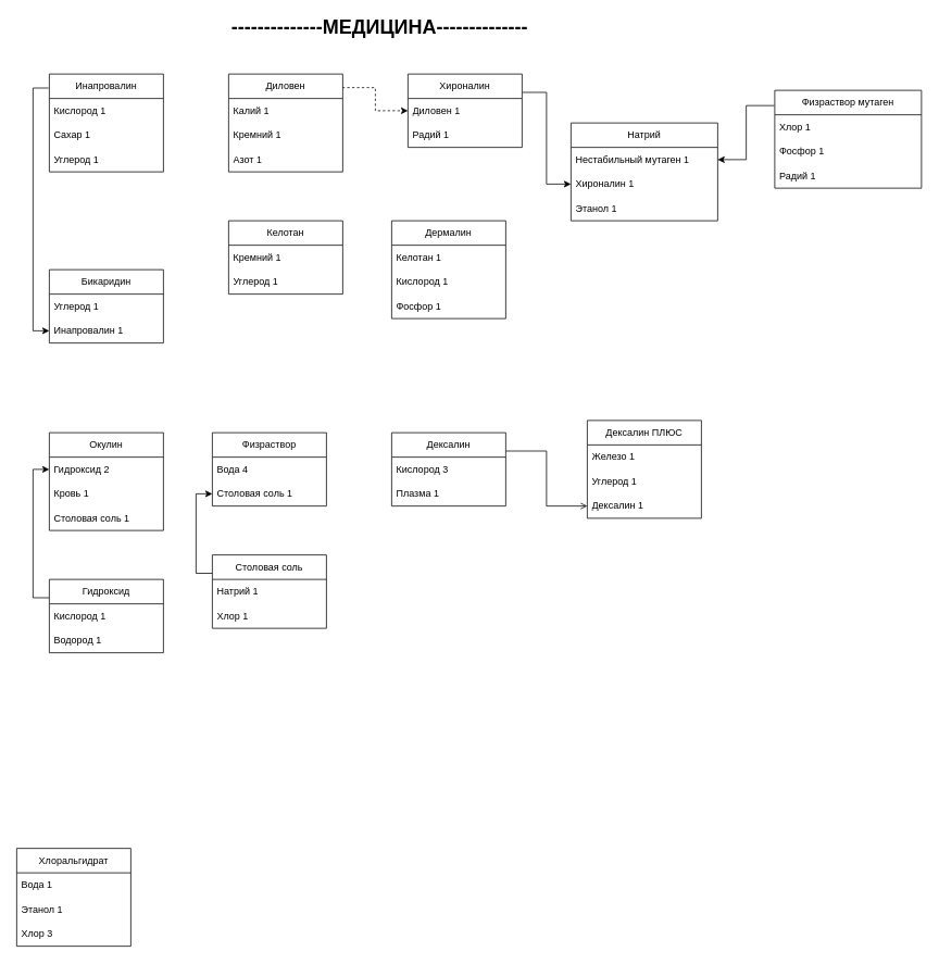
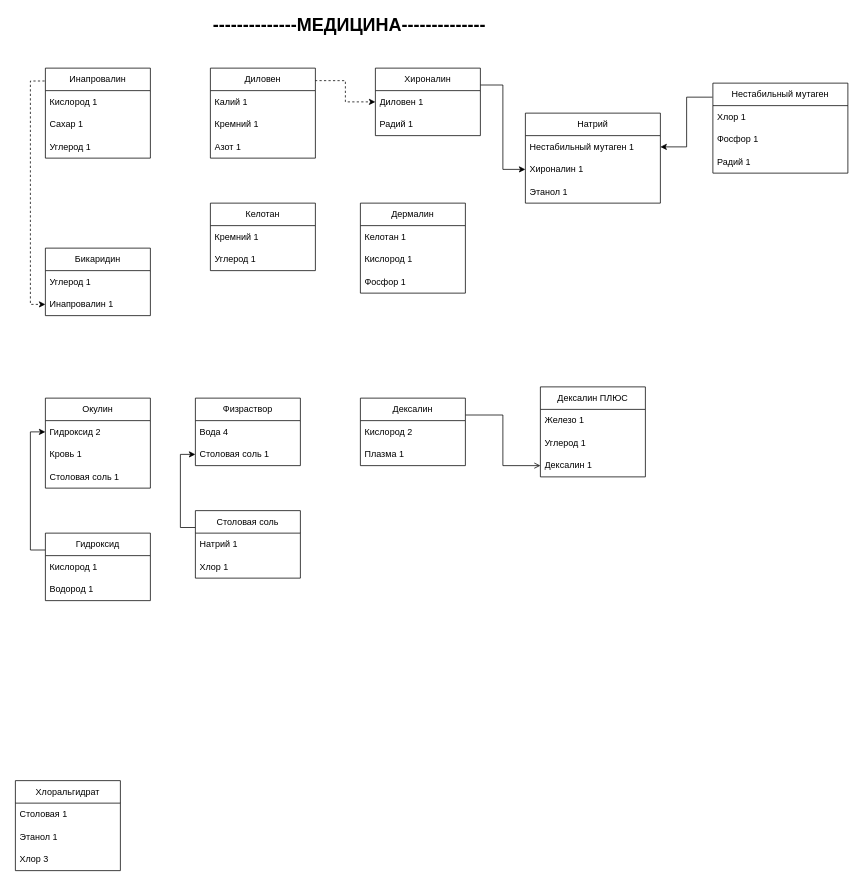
  <mxCell id="0" />
  <mxCell id="1" parent="0" />
  <mxCell id="2" value="Бикаридин" style="swimlane;fontStyle=0;childLayout=stackLayout;horizontal=1;startSize=30;horizontalStack=0;resizeParent=1;resizeParentMax=0;resizeLast=0;collapsible=1;marginBottom=0;whiteSpace=wrap;html=1;" parent="1" vertex="1"><mxGeometry x="60" y="330" width="140" height="90" as="geometry" /></mxCell>
  <mxCell id="3" value="Углерод 1" style="text;strokeColor=none;fillColor=none;align=left;verticalAlign=middle;spacingLeft=4;spacingRight=4;overflow=hidden;points=[[0,0.5],[1,0.5]];portConstraint=eastwest;rotatable=0;whiteSpace=wrap;html=1;" parent="2" vertex="1"><mxGeometry y="30" width="140" height="30" as="geometry" /></mxCell>
  <mxCell id="4" value="Инапровалин 1" style="text;strokeColor=none;fillColor=none;align=left;verticalAlign=middle;spacingLeft=4;spacingRight=4;overflow=hidden;points=[[0,0.5],[1,0.5]];portConstraint=eastwest;rotatable=0;whiteSpace=wrap;html=1;" parent="2" vertex="1"><mxGeometry y="60" width="140" height="30" as="geometry" /></mxCell>
- <mxCell id="5" style="edgeStyle=orthogonalEdgeStyle;rounded=0;orthogonalLoop=1;jettySize=auto;html=1;exitX=-0.007;exitY=0.143;exitDx=0;exitDy=0;entryX=0;entryY=0.5;entryDx=0;entryDy=0;exitPerimeter=0;" parent="1" source="6" target="4" edge="1"><mxGeometry relative="1" as="geometry" /></mxCell>
+ <mxCell id="5" style="edgeStyle=orthogonalEdgeStyle;rounded=0;orthogonalLoop=1;jettySize=auto;html=1;exitX=-0.007;exitY=0.143;exitDx=0;exitDy=0;entryX=0;entryY=0.5;entryDx=0;entryDy=0;exitPerimeter=0;dashed=1;" parent="1" source="6" target="4" edge="1"><mxGeometry relative="1" as="geometry" /></mxCell>
  <mxCell id="6" value="Инапровалин" style="swimlane;fontStyle=0;childLayout=stackLayout;horizontal=1;startSize=30;horizontalStack=0;resizeParent=1;resizeParentMax=0;resizeLast=0;collapsible=1;marginBottom=0;whiteSpace=wrap;html=1;" parent="1" vertex="1"><mxGeometry x="60" y="90" width="140" height="120" as="geometry" /></mxCell>
  <mxCell id="7" value="Кислород 1" style="text;strokeColor=none;fillColor=none;align=left;verticalAlign=middle;spacingLeft=4;spacingRight=4;overflow=hidden;points=[[0,0.5],[1,0.5]];portConstraint=eastwest;rotatable=0;whiteSpace=wrap;html=1;" parent="6" vertex="1"><mxGeometry y="30" width="140" height="30" as="geometry" /></mxCell>
  <mxCell id="8" value="Сахар 1" style="text;strokeColor=none;fillColor=none;align=left;verticalAlign=middle;spacingLeft=4;spacingRight=4;overflow=hidden;points=[[0,0.5],[1,0.5]];portConstraint=eastwest;rotatable=0;whiteSpace=wrap;html=1;" parent="6" vertex="1"><mxGeometry y="60" width="140" height="30" as="geometry" /></mxCell>
  <mxCell id="9" value="Углерод 1" style="text;strokeColor=none;fillColor=none;align=left;verticalAlign=middle;spacingLeft=4;spacingRight=4;overflow=hidden;points=[[0,0.5],[1,0.5]];portConstraint=eastwest;rotatable=0;whiteSpace=wrap;html=1;" parent="6" vertex="1"><mxGeometry y="90" width="140" height="30" as="geometry" /></mxCell>
  <mxCell id="10" value="Окулин" style="swimlane;fontStyle=0;childLayout=stackLayout;horizontal=1;startSize=30;horizontalStack=0;resizeParent=1;resizeParentMax=0;resizeLast=0;collapsible=1;marginBottom=0;whiteSpace=wrap;html=1;" parent="1" vertex="1"><mxGeometry x="60" y="530" width="140" height="120" as="geometry" /></mxCell>
  <mxCell id="11" value="Гидроксид 2" style="text;strokeColor=none;fillColor=none;align=left;verticalAlign=middle;spacingLeft=4;spacingRight=4;overflow=hidden;points=[[0,0.5],[1,0.5]];portConstraint=eastwest;rotatable=0;whiteSpace=wrap;html=1;" parent="10" vertex="1"><mxGeometry y="30" width="140" height="30" as="geometry" /></mxCell>
  <mxCell id="12" value="Кровь 1" style="text;strokeColor=none;fillColor=none;align=left;verticalAlign=middle;spacingLeft=4;spacingRight=4;overflow=hidden;points=[[0,0.5],[1,0.5]];portConstraint=eastwest;rotatable=0;whiteSpace=wrap;html=1;" parent="10" vertex="1"><mxGeometry y="60" width="140" height="30" as="geometry" /></mxCell>
  <mxCell id="13" value="Столовая соль 1" style="text;strokeColor=none;fillColor=none;align=left;verticalAlign=middle;spacingLeft=4;spacingRight=4;overflow=hidden;points=[[0,0.5],[1,0.5]];portConstraint=eastwest;rotatable=0;whiteSpace=wrap;html=1;" parent="10" vertex="1"><mxGeometry y="90" width="140" height="30" as="geometry" /></mxCell>
  <mxCell id="14" style="edgeStyle=orthogonalEdgeStyle;rounded=0;orthogonalLoop=1;jettySize=auto;html=1;exitX=0;exitY=0.25;exitDx=0;exitDy=0;entryX=0;entryY=0.5;entryDx=0;entryDy=0;" parent="1" source="15" target="11" edge="1"><mxGeometry relative="1" as="geometry" /></mxCell>
  <mxCell id="15" value="Гидроксид" style="swimlane;fontStyle=0;childLayout=stackLayout;horizontal=1;startSize=30;horizontalStack=0;resizeParent=1;resizeParentMax=0;resizeLast=0;collapsible=1;marginBottom=0;whiteSpace=wrap;html=1;" parent="1" vertex="1"><mxGeometry x="60" y="710" width="140" height="90" as="geometry" /></mxCell>
  <mxCell id="16" value="Кислород 1" style="text;strokeColor=none;fillColor=none;align=left;verticalAlign=middle;spacingLeft=4;spacingRight=4;overflow=hidden;points=[[0,0.5],[1,0.5]];portConstraint=eastwest;rotatable=0;whiteSpace=wrap;html=1;" parent="15" vertex="1"><mxGeometry y="30" width="140" height="30" as="geometry" /></mxCell>
  <mxCell id="17" value="Водород 1" style="text;strokeColor=none;fillColor=none;align=left;verticalAlign=middle;spacingLeft=4;spacingRight=4;overflow=hidden;points=[[0,0.5],[1,0.5]];portConstraint=eastwest;rotatable=0;whiteSpace=wrap;html=1;" parent="15" vertex="1"><mxGeometry y="60" width="140" height="30" as="geometry" /></mxCell>
  <mxCell id="18" style="edgeStyle=orthogonalEdgeStyle;rounded=0;orthogonalLoop=1;jettySize=auto;html=1;exitX=0.996;exitY=0.139;exitDx=0;exitDy=0;entryX=0;entryY=0.5;entryDx=0;entryDy=0;exitPerimeter=0;dashed=1;" parent="1" source="19" target="25" edge="1"><mxGeometry relative="1" as="geometry" /></mxCell>
  <mxCell id="19" value="Диловен" style="swimlane;fontStyle=0;childLayout=stackLayout;horizontal=1;startSize=30;horizontalStack=0;resizeParent=1;resizeParentMax=0;resizeLast=0;collapsible=1;marginBottom=0;whiteSpace=wrap;html=1;" parent="1" vertex="1"><mxGeometry x="280" y="90" width="140" height="120" as="geometry" /></mxCell>
  <mxCell id="20" value="Калий 1" style="text;strokeColor=none;fillColor=none;align=left;verticalAlign=middle;spacingLeft=4;spacingRight=4;overflow=hidden;points=[[0,0.5],[1,0.5]];portConstraint=eastwest;rotatable=0;whiteSpace=wrap;html=1;" parent="19" vertex="1"><mxGeometry y="30" width="140" height="30" as="geometry" /></mxCell>
  <mxCell id="21" value="Кремний 1" style="text;strokeColor=none;fillColor=none;align=left;verticalAlign=middle;spacingLeft=4;spacingRight=4;overflow=hidden;points=[[0,0.5],[1,0.5]];portConstraint=eastwest;rotatable=0;whiteSpace=wrap;html=1;" parent="19" vertex="1"><mxGeometry y="60" width="140" height="30" as="geometry" /></mxCell>
  <mxCell id="22" value="Азот 1" style="text;strokeColor=none;fillColor=none;align=left;verticalAlign=middle;spacingLeft=4;spacingRight=4;overflow=hidden;points=[[0,0.5],[1,0.5]];portConstraint=eastwest;rotatable=0;whiteSpace=wrap;html=1;" parent="19" vertex="1"><mxGeometry y="90" width="140" height="30" as="geometry" /></mxCell>
  <mxCell id="23" style="edgeStyle=orthogonalEdgeStyle;rounded=0;orthogonalLoop=1;jettySize=auto;html=1;exitX=1;exitY=0.25;exitDx=0;exitDy=0;entryX=0;entryY=0.5;entryDx=0;entryDy=0;" parent="1" source="24" target="43" edge="1"><mxGeometry relative="1" as="geometry" /></mxCell>
  <mxCell id="24" value="Хироналин" style="swimlane;fontStyle=0;childLayout=stackLayout;horizontal=1;startSize=30;horizontalStack=0;resizeParent=1;resizeParentMax=0;resizeLast=0;collapsible=1;marginBottom=0;whiteSpace=wrap;html=1;" parent="1" vertex="1"><mxGeometry x="500" y="90" width="140" height="90" as="geometry" /></mxCell>
  <mxCell id="25" value="Диловен 1" style="text;strokeColor=none;fillColor=none;align=left;verticalAlign=middle;spacingLeft=4;spacingRight=4;overflow=hidden;points=[[0,0.5],[1,0.5]];portConstraint=eastwest;rotatable=0;whiteSpace=wrap;html=1;" parent="24" vertex="1"><mxGeometry y="30" width="140" height="30" as="geometry" /></mxCell>
  <mxCell id="26" value="Радий 1" style="text;strokeColor=none;fillColor=none;align=left;verticalAlign=middle;spacingLeft=4;spacingRight=4;overflow=hidden;points=[[0,0.5],[1,0.5]];portConstraint=eastwest;rotatable=0;whiteSpace=wrap;html=1;" parent="24" vertex="1"><mxGeometry y="60" width="140" height="30" as="geometry" /></mxCell>
  <mxCell id="27" value="Физраствор" style="swimlane;fontStyle=0;childLayout=stackLayout;horizontal=1;startSize=30;horizontalStack=0;resizeParent=1;resizeParentMax=0;resizeLast=0;collapsible=1;marginBottom=0;whiteSpace=wrap;html=1;" parent="1" vertex="1"><mxGeometry x="260" y="530" width="140" height="90" as="geometry" /></mxCell>
  <mxCell id="28" value="Вода 4" style="text;strokeColor=none;fillColor=none;align=left;verticalAlign=middle;spacingLeft=4;spacingRight=4;overflow=hidden;points=[[0,0.5],[1,0.5]];portConstraint=eastwest;rotatable=0;whiteSpace=wrap;html=1;" parent="27" vertex="1"><mxGeometry y="30" width="140" height="30" as="geometry" /></mxCell>
  <mxCell id="29" value="Столовая соль 1" style="text;strokeColor=none;fillColor=none;align=left;verticalAlign=middle;spacingLeft=4;spacingRight=4;overflow=hidden;points=[[0,0.5],[1,0.5]];portConstraint=eastwest;rotatable=0;whiteSpace=wrap;html=1;" parent="27" vertex="1"><mxGeometry y="60" width="140" height="30" as="geometry" /></mxCell>
  <mxCell id="30" style="edgeStyle=orthogonalEdgeStyle;rounded=0;orthogonalLoop=1;jettySize=auto;html=1;exitX=0;exitY=0.25;exitDx=0;exitDy=0;entryX=0;entryY=0.5;entryDx=0;entryDy=0;" parent="1" source="31" target="29" edge="1"><mxGeometry relative="1" as="geometry" /></mxCell>
  <mxCell id="31" value="&lt;span style=&quot;text-align: left;&quot;&gt;Столовая соль&lt;/span&gt;" style="swimlane;fontStyle=0;childLayout=stackLayout;horizontal=1;startSize=30;horizontalStack=0;resizeParent=1;resizeParentMax=0;resizeLast=0;collapsible=1;marginBottom=0;whiteSpace=wrap;html=1;" parent="1" vertex="1"><mxGeometry x="260" y="680" width="140" height="90" as="geometry" /></mxCell>
  <mxCell id="32" value="Натрий 1" style="text;strokeColor=none;fillColor=none;align=left;verticalAlign=middle;spacingLeft=4;spacingRight=4;overflow=hidden;points=[[0,0.5],[1,0.5]];portConstraint=eastwest;rotatable=0;whiteSpace=wrap;html=1;" parent="31" vertex="1"><mxGeometry y="30" width="140" height="30" as="geometry" /></mxCell>
  <mxCell id="33" value="Хлор 1" style="text;strokeColor=none;fillColor=none;align=left;verticalAlign=middle;spacingLeft=4;spacingRight=4;overflow=hidden;points=[[0,0.5],[1,0.5]];portConstraint=eastwest;rotatable=0;whiteSpace=wrap;html=1;" parent="31" vertex="1"><mxGeometry y="60" width="140" height="30" as="geometry" /></mxCell>
  <mxCell id="34" value="Келотан" style="swimlane;fontStyle=0;childLayout=stackLayout;horizontal=1;startSize=30;horizontalStack=0;resizeParent=1;resizeParentMax=0;resizeLast=0;collapsible=1;marginBottom=0;whiteSpace=wrap;html=1;" parent="1" vertex="1"><mxGeometry x="280" y="270" width="140" height="90" as="geometry" /></mxCell>
  <mxCell id="35" value="Кремний 1" style="text;strokeColor=none;fillColor=none;align=left;verticalAlign=middle;spacingLeft=4;spacingRight=4;overflow=hidden;points=[[0,0.5],[1,0.5]];portConstraint=eastwest;rotatable=0;whiteSpace=wrap;html=1;" parent="34" vertex="1"><mxGeometry y="30" width="140" height="30" as="geometry" /></mxCell>
  <mxCell id="36" value="Углерод 1" style="text;strokeColor=none;fillColor=none;align=left;verticalAlign=middle;spacingLeft=4;spacingRight=4;overflow=hidden;points=[[0,0.5],[1,0.5]];portConstraint=eastwest;rotatable=0;whiteSpace=wrap;html=1;" parent="34" vertex="1"><mxGeometry y="60" width="140" height="30" as="geometry" /></mxCell>
  <mxCell id="37" value="Дермалин" style="swimlane;fontStyle=0;childLayout=stackLayout;horizontal=1;startSize=30;horizontalStack=0;resizeParent=1;resizeParentMax=0;resizeLast=0;collapsible=1;marginBottom=0;whiteSpace=wrap;html=1;" parent="1" vertex="1"><mxGeometry x="480" y="270" width="140" height="120" as="geometry"><mxRectangle x="540" y="290" width="100" height="30" as="alternateBounds" /></mxGeometry></mxCell>
  <mxCell id="38" value="Келотан 1" style="text;strokeColor=none;fillColor=none;align=left;verticalAlign=middle;spacingLeft=4;spacingRight=4;overflow=hidden;points=[[0,0.5],[1,0.5]];portConstraint=eastwest;rotatable=0;whiteSpace=wrap;html=1;" parent="37" vertex="1"><mxGeometry y="30" width="140" height="30" as="geometry" /></mxCell>
  <mxCell id="39" value="Кислород 1" style="text;strokeColor=none;fillColor=none;align=left;verticalAlign=middle;spacingLeft=4;spacingRight=4;overflow=hidden;points=[[0,0.5],[1,0.5]];portConstraint=eastwest;rotatable=0;whiteSpace=wrap;html=1;" parent="37" vertex="1"><mxGeometry y="60" width="140" height="30" as="geometry" /></mxCell>
  <mxCell id="40" value="Фосфор 1" style="text;strokeColor=none;fillColor=none;align=left;verticalAlign=middle;spacingLeft=4;spacingRight=4;overflow=hidden;points=[[0,0.5],[1,0.5]];portConstraint=eastwest;rotatable=0;whiteSpace=wrap;html=1;" parent="37" vertex="1"><mxGeometry y="90" width="140" height="30" as="geometry" /></mxCell>
  <mxCell id="41" value="Натрий" style="swimlane;fontStyle=0;childLayout=stackLayout;horizontal=1;startSize=30;horizontalStack=0;resizeParent=1;resizeParentMax=0;resizeLast=0;collapsible=1;marginBottom=0;whiteSpace=wrap;html=1;" parent="1" vertex="1"><mxGeometry x="700" y="150" width="180" height="120" as="geometry" /></mxCell>
  <mxCell id="42" value="Нестабильный мутаген 1" style="text;strokeColor=none;fillColor=none;align=left;verticalAlign=middle;spacingLeft=4;spacingRight=4;overflow=hidden;points=[[0,0.5],[1,0.5]];portConstraint=eastwest;rotatable=0;whiteSpace=wrap;html=1;" parent="41" vertex="1"><mxGeometry y="30" width="180" height="30" as="geometry" /></mxCell>
  <mxCell id="43" value="Хироналин 1" style="text;strokeColor=none;fillColor=none;align=left;verticalAlign=middle;spacingLeft=4;spacingRight=4;overflow=hidden;points=[[0,0.5],[1,0.5]];portConstraint=eastwest;rotatable=0;whiteSpace=wrap;html=1;" parent="41" vertex="1"><mxGeometry y="60" width="180" height="30" as="geometry" /></mxCell>
  <mxCell id="44" value="Этанол 1" style="text;strokeColor=none;fillColor=none;align=left;verticalAlign=middle;spacingLeft=4;spacingRight=4;overflow=hidden;points=[[0,0.5],[1,0.5]];portConstraint=eastwest;rotatable=0;whiteSpace=wrap;html=1;" parent="41" vertex="1"><mxGeometry y="90" width="180" height="30" as="geometry" /></mxCell>
  <mxCell id="45" style="edgeStyle=orthogonalEdgeStyle;rounded=0;orthogonalLoop=1;jettySize=auto;html=1;exitX=-0.003;exitY=0.156;exitDx=0;exitDy=0;entryX=1;entryY=0.5;entryDx=0;entryDy=0;exitPerimeter=0;" parent="1" source="46" target="42" edge="1"><mxGeometry relative="1" as="geometry" /></mxCell>
- <mxCell id="46" value="Физраствор мутаген" style="swimlane;fontStyle=0;childLayout=stackLayout;horizontal=1;startSize=30;horizontalStack=0;resizeParent=1;resizeParentMax=0;resizeLast=0;collapsible=1;marginBottom=0;whiteSpace=wrap;html=1;" parent="1" vertex="1"><mxGeometry x="950" y="110" width="180" height="120" as="geometry" /></mxCell>
+ <mxCell id="46" value="Нестабильный мутаген" style="swimlane;fontStyle=0;childLayout=stackLayout;horizontal=1;startSize=30;horizontalStack=0;resizeParent=1;resizeParentMax=0;resizeLast=0;collapsible=1;marginBottom=0;whiteSpace=wrap;html=1;" parent="1" vertex="1"><mxGeometry x="950" y="110" width="180" height="120" as="geometry" /></mxCell>
  <mxCell id="47" value="Хлор 1" style="text;strokeColor=none;fillColor=none;align=left;verticalAlign=middle;spacingLeft=4;spacingRight=4;overflow=hidden;points=[[0,0.5],[1,0.5]];portConstraint=eastwest;rotatable=0;whiteSpace=wrap;html=1;" parent="46" vertex="1"><mxGeometry y="30" width="180" height="30" as="geometry" /></mxCell>
  <mxCell id="48" value="Фосфор 1" style="text;strokeColor=none;fillColor=none;align=left;verticalAlign=middle;spacingLeft=4;spacingRight=4;overflow=hidden;points=[[0,0.5],[1,0.5]];portConstraint=eastwest;rotatable=0;whiteSpace=wrap;html=1;" parent="46" vertex="1"><mxGeometry y="60" width="180" height="30" as="geometry" /></mxCell>
  <mxCell id="49" value="Радий 1" style="text;strokeColor=none;fillColor=none;align=left;verticalAlign=middle;spacingLeft=4;spacingRight=4;overflow=hidden;points=[[0,0.5],[1,0.5]];portConstraint=eastwest;rotatable=0;whiteSpace=wrap;html=1;" parent="46" vertex="1"><mxGeometry y="90" width="180" height="30" as="geometry" /></mxCell>
  <mxCell id="50" value="&lt;font style=&quot;font-size: 24px;&quot;&gt;--------------МЕДИЦИНА--------------&lt;/font&gt;" style="text;align=center;fontStyle=1;verticalAlign=middle;spacingLeft=3;spacingRight=3;strokeColor=none;rotatable=0;points=[[0,0.5],[1,0.5]];portConstraint=eastwest;html=1;" parent="1" vertex="1"><mxGeometry x="425" y="20" width="80" height="26" as="geometry" /></mxCell>
  <mxCell id="51" value="Хлоральгидрат" style="swimlane;fontStyle=0;childLayout=stackLayout;horizontal=1;startSize=30;horizontalStack=0;resizeParent=1;resizeParentMax=0;resizeLast=0;collapsible=1;marginBottom=0;whiteSpace=wrap;html=1;" parent="1" vertex="1"><mxGeometry x="20" y="1040" width="140" height="120" as="geometry" /></mxCell>
- <mxCell id="52" value="Вода 1" style="text;strokeColor=none;fillColor=none;align=left;verticalAlign=middle;spacingLeft=4;spacingRight=4;overflow=hidden;points=[[0,0.5],[1,0.5]];portConstraint=eastwest;rotatable=0;whiteSpace=wrap;html=1;" parent="51" vertex="1"><mxGeometry y="30" width="140" height="30" as="geometry" /></mxCell>
+ <mxCell id="52" value="Столовая 1" style="text;strokeColor=none;fillColor=none;align=left;verticalAlign=middle;spacingLeft=4;spacingRight=4;overflow=hidden;points=[[0,0.5],[1,0.5]];portConstraint=eastwest;rotatable=0;whiteSpace=wrap;html=1;" parent="51" vertex="1"><mxGeometry y="30" width="140" height="30" as="geometry" /></mxCell>
  <mxCell id="53" value="Этанол 1" style="text;strokeColor=none;fillColor=none;align=left;verticalAlign=middle;spacingLeft=4;spacingRight=4;overflow=hidden;points=[[0,0.5],[1,0.5]];portConstraint=eastwest;rotatable=0;whiteSpace=wrap;html=1;" parent="51" vertex="1"><mxGeometry y="60" width="140" height="30" as="geometry" /></mxCell>
  <mxCell id="54" value="Хлор 3" style="text;strokeColor=none;fillColor=none;align=left;verticalAlign=middle;spacingLeft=4;spacingRight=4;overflow=hidden;points=[[0,0.5],[1,0.5]];portConstraint=eastwest;rotatable=0;whiteSpace=wrap;html=1;" parent="51" vertex="1"><mxGeometry y="90" width="140" height="30" as="geometry" /></mxCell>
  <mxCell id="55" value="Дексалин ПЛЮС" style="swimlane;fontStyle=0;childLayout=stackLayout;horizontal=1;startSize=30;horizontalStack=0;resizeParent=1;resizeParentMax=0;resizeLast=0;collapsible=1;marginBottom=0;whiteSpace=wrap;html=1;" parent="1" vertex="1"><mxGeometry x="720" y="515" width="140" height="120" as="geometry" /></mxCell>
  <mxCell id="56" value="Железо 1" style="text;strokeColor=none;fillColor=none;align=left;verticalAlign=middle;spacingLeft=4;spacingRight=4;overflow=hidden;points=[[0,0.5],[1,0.5]];portConstraint=eastwest;rotatable=0;whiteSpace=wrap;html=1;" parent="55" vertex="1"><mxGeometry y="30" width="140" height="30" as="geometry" /></mxCell>
  <mxCell id="57" value="Углерод 1" style="text;strokeColor=none;fillColor=none;align=left;verticalAlign=middle;spacingLeft=4;spacingRight=4;overflow=hidden;points=[[0,0.5],[1,0.5]];portConstraint=eastwest;rotatable=0;whiteSpace=wrap;html=1;" parent="55" vertex="1"><mxGeometry y="60" width="140" height="30" as="geometry" /></mxCell>
  <mxCell id="58" value="Дексалин 1" style="text;strokeColor=none;fillColor=none;align=left;verticalAlign=middle;spacingLeft=4;spacingRight=4;overflow=hidden;points=[[0,0.5],[1,0.5]];portConstraint=eastwest;rotatable=0;whiteSpace=wrap;html=1;" parent="55" vertex="1"><mxGeometry y="90" width="140" height="30" as="geometry" /></mxCell>
  <mxCell id="59" style="edgeStyle=orthogonalEdgeStyle;rounded=0;orthogonalLoop=1;jettySize=auto;html=1;exitX=1;exitY=0.25;exitDx=0;exitDy=0;entryX=0;entryY=0.5;entryDx=0;entryDy=0;endArrow=open;" parent="1" source="60" target="58" edge="1"><mxGeometry relative="1" as="geometry" /></mxCell>
  <mxCell id="60" value="Дексалин" style="swimlane;fontStyle=0;childLayout=stackLayout;horizontal=1;startSize=30;horizontalStack=0;resizeParent=1;resizeParentMax=0;resizeLast=0;collapsible=1;marginBottom=0;whiteSpace=wrap;html=1;" parent="1" vertex="1"><mxGeometry x="480" y="530" width="140" height="90" as="geometry" /></mxCell>
- <mxCell id="61" value="Кислород 3" style="text;strokeColor=none;fillColor=none;align=left;verticalAlign=middle;spacingLeft=4;spacingRight=4;overflow=hidden;points=[[0,0.5],[1,0.5]];portConstraint=eastwest;rotatable=0;whiteSpace=wrap;html=1;" parent="60" vertex="1"><mxGeometry y="30" width="140" height="30" as="geometry" /></mxCell>
+ <mxCell id="61" value="Кислород 2" style="text;strokeColor=none;fillColor=none;align=left;verticalAlign=middle;spacingLeft=4;spacingRight=4;overflow=hidden;points=[[0,0.5],[1,0.5]];portConstraint=eastwest;rotatable=0;whiteSpace=wrap;html=1;" parent="60" vertex="1"><mxGeometry y="30" width="140" height="30" as="geometry" /></mxCell>
  <mxCell id="62" value="Плазма 1" style="text;strokeColor=none;fillColor=none;align=left;verticalAlign=middle;spacingLeft=4;spacingRight=4;overflow=hidden;points=[[0,0.5],[1,0.5]];portConstraint=eastwest;rotatable=0;whiteSpace=wrap;html=1;" parent="60" vertex="1"><mxGeometry y="60" width="140" height="30" as="geometry" /></mxCell>
